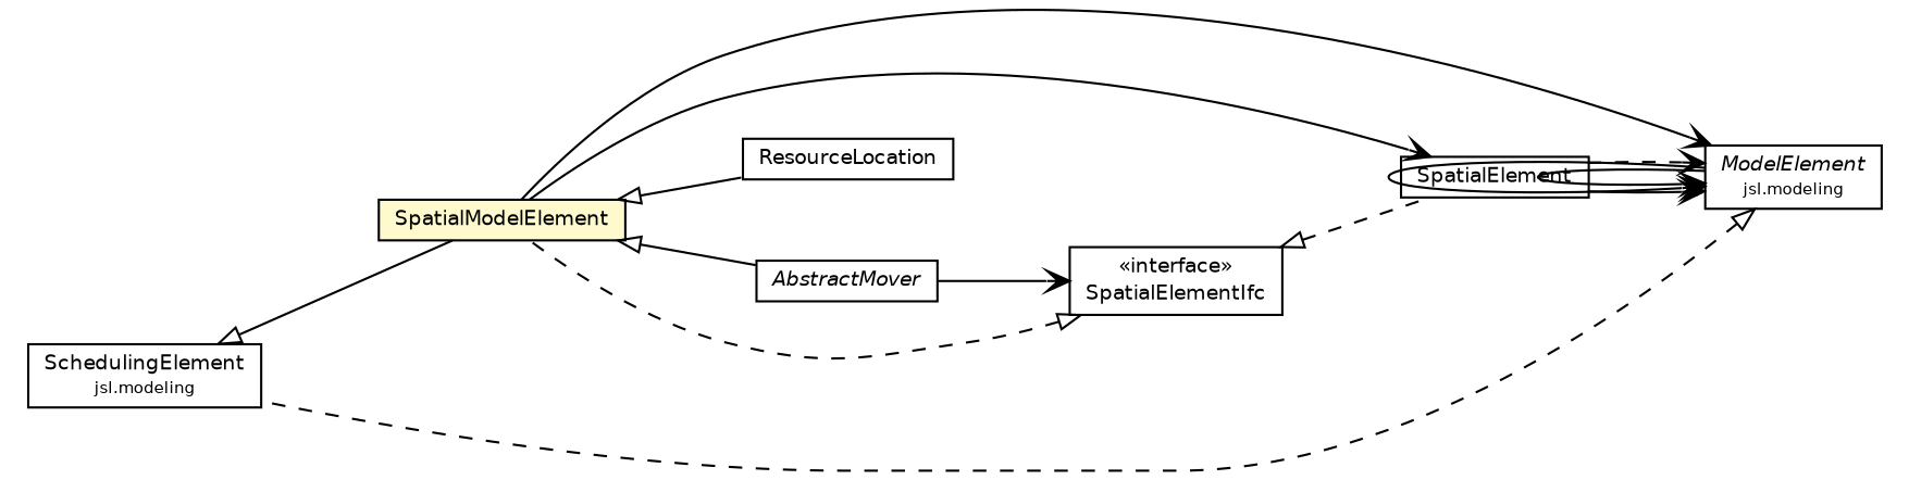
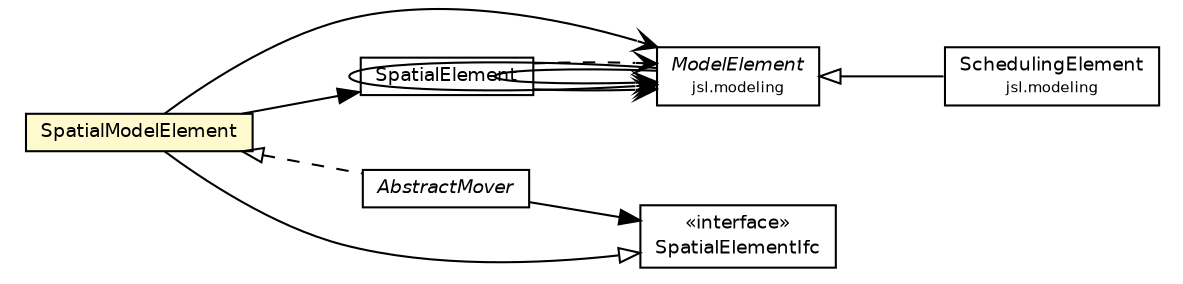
  digraph {
    nodesep=0.25
    rankdir=LR
    ranksep=0.5
    node [fontcolor=black fontname=Helvetica fontsize=9.0 shape=plaintext]
    edge [fontname=Helvetica fontsize=10.0 headport=p labelfontname=Helvetica labelfontsize=10 tailport=p arrowhead=open color=black fontcolor=black]
    n1 [label=<<table title="jsl.modeling.SchedulingElement" border="0" cellborder="1" cellspacing="0" cellpadding="2" port="p" href="../../SchedulingElement.html"> 		<tr><td><table border="0" cellspacing="0" cellpadding="1"> <tr><td align="center" balign="center"> SchedulingElement </td></tr> <tr><td align="center" balign="center"><font point-size="7.0"> jsl.modeling </font></td></tr> 		</table></td></tr> 		</table>>]
    n2 [label=<<table title="jsl.modeling.elements.spatial.SpatialModelElement" border="0" cellborder="1" cellspacing="0" cellpadding="2" port="p" bgcolor="lemonChiffon" href="./SpatialModelElement.html"> 		<tr><td><table border="0" cellspacing="0" cellpadding="1"> <tr><td align="center" balign="center"> SpatialModelElement </td></tr> 		</table></td></tr> 		</table>>]
    n3 [label=<<table title="jsl.modeling.ModelElement" border="0" cellborder="1" cellspacing="0" cellpadding="2" port="p" href="../../ModelElement.html"> 		<tr><td><table border="0" cellspacing="0" cellpadding="1"> <tr><td align="center" balign="center"><font face="Helvetica-Oblique"> ModelElement </font></td></tr> <tr><td align="center" balign="center"><font point-size="7.0"> jsl.modeling </font></td></tr> 		</table></td></tr> 		</table>>]
    n4 [label=<<table title="jsl.modeling.elements.spatial.SpatialElement" border="0" cellborder="1" cellspacing="0" cellpadding="2" port="p" href="./SpatialElement.html"> 		<tr><td><table border="0" cellspacing="0" cellpadding="1"> <tr><td align="center" balign="center"> SpatialElement </td></tr> 		</table></td></tr> 		</table>>]
-   n5 [label=<<table title="jsl.modeling.elements.spatial.ResourceLocation" border="0" cellborder="1" cellspacing="0" cellpadding="2" port="p" href="./ResourceLocation.html"> 		<tr><td><table border="0" cellspacing="0" cellpadding="1"> <tr><td align="center" balign="center"> ResourceLocation </td></tr> 		</table></td></tr> 		</table>>]
    n6 [label=<<table title="jsl.modeling.elements.spatial.AbstractMover" border="0" cellborder="1" cellspacing="0" cellpadding="2" port="p" href="./AbstractMover.html"> 		<tr><td><table border="0" cellspacing="0" cellpadding="1"> <tr><td align="center" balign="center"><font face="Helvetica-Oblique"> AbstractMover </font></td></tr> 		</table></td></tr> 		</table>>]
    n7 [label=<<table title="jsl.modeling.elements.spatial.SpatialElementIfc" border="0" cellborder="1" cellspacing="0" cellpadding="2" port="p" href="./SpatialElementIfc.html"> 		<tr><td><table border="0" cellspacing="0" cellpadding="1"> <tr><td align="center" balign="center"> &#171;interface&#187; </td></tr> <tr><td align="center" balign="center"> SpatialElementIfc </td></tr> 		</table></td></tr> 		</table>>]
-   n1 -> n2 [arrowtail=empty dir=back fontsize=10 arrowhead="" color="" fontcolor=""]
    n2 -> n3 [style=solid]
-   n2 -> n4
-   n2 -> n5 [arrowtail=empty dir=back fontsize=10 arrowhead="" color="" fontcolor=""]
-   n2 -> n6 [arrowtail=empty dir=back fontsize=10 arrowhead="" color="" fontcolor=""]
-   n3 -> n1 [arrowtail=empty dir=back fontsize=10 style=dashed arrowhead="" color="" fontcolor=""]
+   n2 -> n4 [arrowhead=normal]
+   n2 -> n6 [arrowtail=empty dir=back fontsize=10 style=dashed arrowhead="" color="" fontcolor=""]
+   n3 -> n1 [arrowtail=empty dir=back fontsize=10 arrowhead="" color="" fontcolor=""]
    n3 -> n3 [headlabel="*"]
    n3 -> n3
    n4 -> n3
    n4 -> n3 [style=dashed]
-   n6 -> n7
-   n7 -> n2 [arrowtail=empty dir=back fontsize=10 style=dashed arrowhead="" color="" fontcolor=""]
-   n7 -> n4 [arrowtail=empty dir=back fontsize=10 style=dashed arrowhead="" color="" fontcolor=""]
+   n6 -> n7 [arrowhead=normal]
+   n7 -> n2 [arrowtail=empty dir=back fontsize=10 style=solid arrowhead="" color="" fontcolor=""]
  }
